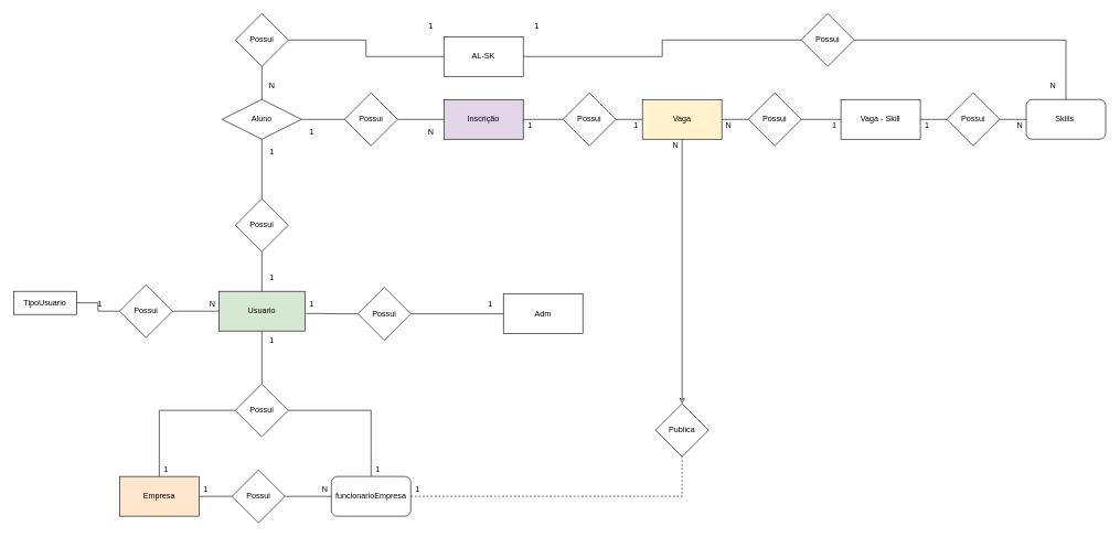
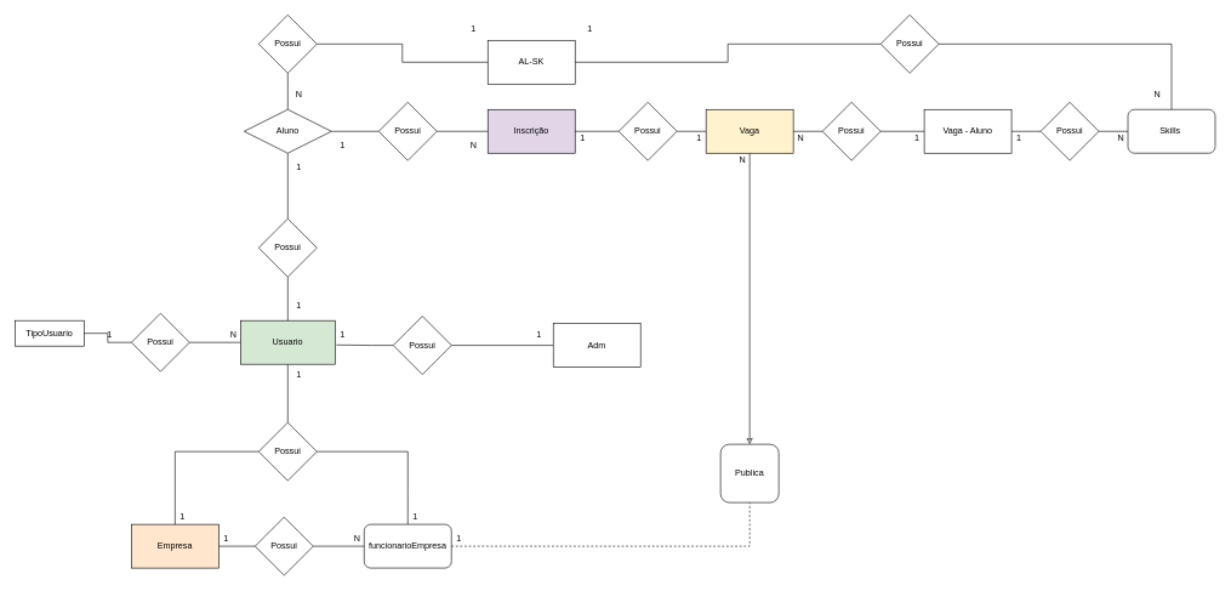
  <mxCell id="0" />
  <mxCell id="1" parent="0" />
  <mxCell id="2" style="edgeStyle=orthogonalEdgeStyle;rounded=0;orthogonalLoop=1;jettySize=auto;html=1;endArrow=classic;endFill=0;" parent="1" source="4" target="18" edge="1"><mxGeometry relative="1" as="geometry" /></mxCell>
  <mxCell id="3" style="edgeStyle=orthogonalEdgeStyle;rounded=0;orthogonalLoop=1;jettySize=auto;html=1;endArrow=none;endFill=0;" parent="1" source="4" target="28" edge="1"><mxGeometry relative="1" as="geometry" /></mxCell>
  <mxCell id="4" value="Vaga" style="rounded=0;whiteSpace=wrap;html=1;fillColor=#fff2cc;" parent="1" vertex="1"><mxGeometry x="970" width="120" height="60" as="geometry" y="150" /></mxCell>
  <mxCell id="5" value="" style="edgeStyle=orthogonalEdgeStyle;rounded=0;orthogonalLoop=1;jettySize=auto;html=1;endArrow=none;endFill=0;" parent="1" source="7" target="32" edge="1"><mxGeometry relative="1" as="geometry" /></mxCell>
  <mxCell id="6" style="edgeStyle=orthogonalEdgeStyle;rounded=0;orthogonalLoop=1;jettySize=auto;html=1;entryX=0.5;entryY=0;entryDx=0;entryDy=0;endArrow=none;endFill=0;" parent="1" source="7" target="26" edge="1"><mxGeometry relative="1" as="geometry" /></mxCell>
  <mxCell id="7" value="Usuario" style="rounded=0;whiteSpace=wrap;html=1;fillColor=#d5e8d4;" parent="1" vertex="1"><mxGeometry x="330" y="440" width="130" height="60" as="geometry" /></mxCell>
  <mxCell id="8" style="edgeStyle=orthogonalEdgeStyle;rounded=0;orthogonalLoop=1;jettySize=auto;html=1;endArrow=none;endFill=0;" parent="1" source="9" target="17" edge="1"><mxGeometry relative="1" as="geometry" /></mxCell>
  <mxCell id="9" value="Empresa" style="rounded=0;whiteSpace=wrap;html=1;fillColor=#ffe6cc;" parent="1" vertex="1"><mxGeometry x="180" y="720" width="120" height="60" as="geometry" /></mxCell>
  <mxCell id="10" value="" style="edgeStyle=orthogonalEdgeStyle;rounded=0;orthogonalLoop=1;jettySize=auto;html=1;endArrow=none;endFill=0;" parent="1" source="12" target="36" edge="1"><mxGeometry relative="1" as="geometry" /></mxCell>
  <mxCell id="11" style="edgeStyle=orthogonalEdgeStyle;rounded=0;orthogonalLoop=1;jettySize=auto;html=1;entryX=0.5;entryY=1;entryDx=0;entryDy=0;endArrow=none;endFill=0;" parent="1" source="12" target="61" edge="1"><mxGeometry relative="1" as="geometry" /></mxCell>
  <mxCell id="12" value="Aluno" style="rhombus;whiteSpace=wrap;html=1;" parent="1" vertex="1"><mxGeometry x="335" width="120" height="60" as="geometry" y="150" /></mxCell>
  <mxCell id="13" style="edgeStyle=orthogonalEdgeStyle;rounded=0;orthogonalLoop=1;jettySize=auto;html=1;endArrow=none;endFill=0;dashed=1;" parent="1" source="15" target="18" edge="1"><mxGeometry relative="1" as="geometry" /></mxCell>
  <mxCell id="14" style="edgeStyle=orthogonalEdgeStyle;rounded=0;orthogonalLoop=1;jettySize=auto;html=1;endArrow=none;endFill=0;" parent="1" source="15" edge="1"><mxGeometry relative="1" as="geometry"><mxPoint x="560" y="620" as="targetPoint" /></mxGeometry></mxCell>
  <mxCell id="15" value="funcionarioEmpresa" style="whiteSpace=wrap;html=1;rounded=1;" parent="1" vertex="1"><mxGeometry x="500" y="720" width="120" height="60" as="geometry" /></mxCell>
  <mxCell id="16" style="edgeStyle=orthogonalEdgeStyle;rounded=0;orthogonalLoop=1;jettySize=auto;html=1;endArrow=none;endFill=0;" parent="1" source="17" target="15" edge="1"><mxGeometry relative="1" as="geometry" /></mxCell>
  <mxCell id="17" value="Possui" style="rhombus;whiteSpace=wrap;html=1;" parent="1" vertex="1"><mxGeometry x="350" y="710" width="80" height="80" as="geometry" /></mxCell>
- <mxCell id="18" value="Publica" style="rhombus;whiteSpace=wrap;html=1;" parent="1" vertex="1"><mxGeometry x="990" y="610" width="80" height="80" as="geometry" /></mxCell>
+ <mxCell id="18" value="Publica" style="whiteSpace=wrap;html=1;rounded=1;" parent="1" vertex="1"><mxGeometry x="990" y="610" width="80" height="80" as="geometry" /></mxCell>
  <mxCell id="19" style="edgeStyle=orthogonalEdgeStyle;rounded=0;orthogonalLoop=1;jettySize=auto;html=1;entryX=1;entryY=0.5;entryDx=0;entryDy=0;endArrow=none;endFill=0;" parent="1" source="20" target="30" edge="1"><mxGeometry relative="1" as="geometry" /></mxCell>
  <mxCell id="20" value="Inscrição" style="rounded=0;whiteSpace=wrap;html=1;fillColor=#e1d5e7;" parent="1" vertex="1"><mxGeometry x="670" width="120" height="60" as="geometry" y="150" /></mxCell>
  <mxCell id="21" value="TipoUsuario" style="rounded=0;whiteSpace=wrap;html=1;" parent="1" vertex="1"><mxGeometry x="20" y="440" width="95" height="35" as="geometry" /></mxCell>
  <mxCell id="22" value="" style="edgeStyle=orthogonalEdgeStyle;rounded=0;orthogonalLoop=1;jettySize=auto;html=1;endArrow=none;endFill=0;" parent="1" source="23" target="34" edge="1"><mxGeometry relative="1" as="geometry" /></mxCell>
  <mxCell id="23" value="Adm" style="rounded=0;whiteSpace=wrap;html=1;" parent="1" vertex="1"><mxGeometry x="760" y="444" width="120" height="60" as="geometry" /></mxCell>
  <mxCell id="24" value="" style="edgeStyle=orthogonalEdgeStyle;rounded=0;orthogonalLoop=1;jettySize=auto;html=1;endArrow=none;endFill=0;" parent="1" source="26" target="9" edge="1"><mxGeometry relative="1" as="geometry" /></mxCell>
  <mxCell id="25" style="edgeStyle=orthogonalEdgeStyle;rounded=0;orthogonalLoop=1;jettySize=auto;html=1;endArrow=none;endFill=0;" parent="1" source="26" edge="1"><mxGeometry relative="1" as="geometry"><mxPoint x="560" y="620" as="targetPoint" /></mxGeometry></mxCell>
  <mxCell id="26" value="Possui" style="rhombus;whiteSpace=wrap;html=1;" parent="1" vertex="1"><mxGeometry x="355" y="580" width="80" height="80" as="geometry" /></mxCell>
  <mxCell id="27" style="edgeStyle=orthogonalEdgeStyle;rounded=0;orthogonalLoop=1;jettySize=auto;html=1;entryX=1;entryY=0.5;entryDx=0;entryDy=0;endArrow=none;endFill=0;" parent="1" source="28" target="20" edge="1"><mxGeometry relative="1" as="geometry" /></mxCell>
  <mxCell id="28" value="Possui" style="rhombus;whiteSpace=wrap;html=1;" parent="1" vertex="1"><mxGeometry x="850" y="140" width="80" height="80" as="geometry" /></mxCell>
  <mxCell id="29" style="edgeStyle=orthogonalEdgeStyle;rounded=0;orthogonalLoop=1;jettySize=auto;html=1;entryX=1;entryY=0.5;entryDx=0;entryDy=0;endArrow=none;endFill=0;" parent="1" source="30" target="12" edge="1"><mxGeometry relative="1" as="geometry" /></mxCell>
  <mxCell id="30" value="Possui" style="rhombus;whiteSpace=wrap;html=1;" parent="1" vertex="1"><mxGeometry x="520" y="140" width="80" height="80" as="geometry" /></mxCell>
  <mxCell id="31" value="" style="edgeStyle=orthogonalEdgeStyle;rounded=0;orthogonalLoop=1;jettySize=auto;html=1;endArrow=none;endFill=0;" parent="1" source="32" target="21" edge="1"><mxGeometry relative="1" as="geometry" /></mxCell>
  <mxCell id="32" value="Possui" style="rhombus;whiteSpace=wrap;html=1;" parent="1" vertex="1"><mxGeometry x="180" y="430" width="80" height="80" as="geometry" /></mxCell>
  <mxCell id="33" style="edgeStyle=orthogonalEdgeStyle;rounded=0;orthogonalLoop=1;jettySize=auto;html=1;entryX=0.088;entryY=1.173;entryDx=0;entryDy=0;entryPerimeter=0;endArrow=none;endFill=0;" parent="1" source="34" target="41" edge="1"><mxGeometry relative="1" as="geometry" /></mxCell>
  <mxCell id="34" value="Possui" style="rhombus;whiteSpace=wrap;html=1;" parent="1" vertex="1"><mxGeometry x="540" y="434" width="80" height="80" as="geometry" /></mxCell>
  <mxCell id="35" style="edgeStyle=orthogonalEdgeStyle;rounded=0;orthogonalLoop=1;jettySize=auto;html=1;entryX=0.5;entryY=0;entryDx=0;entryDy=0;endArrow=none;endFill=0;" parent="1" source="36" target="7" edge="1"><mxGeometry relative="1" as="geometry" /></mxCell>
  <mxCell id="36" value="Possui" style="rhombus;whiteSpace=wrap;html=1;" parent="1" vertex="1"><mxGeometry x="355" y="300" width="80" height="80" as="geometry" /></mxCell>
  <mxCell id="37" value="1" style="text;html=1;align=center;verticalAlign=middle;resizable=0;points=[];autosize=1;" parent="1" vertex="1"><mxGeometry x="400" y="504" width="20" height="20" as="geometry" /></mxCell>
  <mxCell id="38" value="1" style="text;html=1;align=center;verticalAlign=middle;resizable=0;points=[];autosize=1;" parent="1" vertex="1"><mxGeometry x="240" y="700" width="20" height="20" as="geometry" /></mxCell>
  <mxCell id="39" value="1" style="text;html=1;align=center;verticalAlign=middle;resizable=0;points=[];autosize=1;" parent="1" vertex="1"><mxGeometry x="140" y="450" width="20" height="20" as="geometry" /></mxCell>
  <mxCell id="40" value="N" style="text;html=1;align=center;verticalAlign=middle;resizable=0;points=[];autosize=1;" parent="1" vertex="1"><mxGeometry x="310" y="450" width="20" height="20" as="geometry" /></mxCell>
  <mxCell id="41" value="1" style="text;html=1;align=center;verticalAlign=middle;resizable=0;points=[];autosize=1;" parent="1" vertex="1"><mxGeometry x="460" y="450" width="20" height="20" as="geometry" /></mxCell>
  <mxCell id="42" value="1" style="text;html=1;align=center;verticalAlign=middle;resizable=0;points=[];autosize=1;" parent="1" vertex="1"><mxGeometry x="730" y="449" width="20" height="20" as="geometry" /></mxCell>
  <mxCell id="43" value="1" style="text;html=1;align=center;verticalAlign=middle;resizable=0;points=[];autosize=1;" parent="1" vertex="1"><mxGeometry x="400" y="410" width="20" height="20" as="geometry" /></mxCell>
  <mxCell id="44" value="1" style="text;html=1;align=center;verticalAlign=middle;resizable=0;points=[];autosize=1;" parent="1" vertex="1"><mxGeometry x="460" y="190" width="20" height="20" as="geometry" /></mxCell>
  <mxCell id="45" value="N" style="text;html=1;align=center;verticalAlign=middle;resizable=0;points=[];autosize=1;" parent="1" vertex="1"><mxGeometry x="640" y="190" width="20" height="20" as="geometry" /></mxCell>
  <mxCell id="46" value="1" style="text;html=1;align=center;verticalAlign=middle;resizable=0;points=[];autosize=1;" parent="1" vertex="1"><mxGeometry x="790" y="180" width="20" height="20" as="geometry" /></mxCell>
  <mxCell id="47" value="1" style="text;html=1;align=center;verticalAlign=middle;resizable=0;points=[];autosize=1;" parent="1" vertex="1"><mxGeometry x="950" y="180" width="20" height="20" as="geometry" /></mxCell>
  <mxCell id="48" value="N" style="text;html=1;align=center;verticalAlign=middle;resizable=0;points=[];autosize=1;" parent="1" vertex="1"><mxGeometry x="1010" y="210" width="20" height="20" as="geometry" /></mxCell>
  <mxCell id="49" value="1" style="text;html=1;align=center;verticalAlign=middle;resizable=0;points=[];autosize=1;" parent="1" vertex="1"><mxGeometry x="620" y="730" width="20" height="20" as="geometry" /></mxCell>
  <mxCell id="50" value="1" style="text;html=1;align=center;verticalAlign=middle;resizable=0;points=[];autosize=1;" parent="1" vertex="1"><mxGeometry x="300" y="730" width="20" height="20" as="geometry" /></mxCell>
  <mxCell id="51" value="N" style="text;html=1;align=center;verticalAlign=middle;resizable=0;points=[];autosize=1;" parent="1" vertex="1"><mxGeometry x="480" y="730" width="20" height="20" as="geometry" /></mxCell>
  <mxCell id="52" value="Skills&amp;nbsp;" style="whiteSpace=wrap;html=1;rounded=1;" parent="1" vertex="1"><mxGeometry x="1550" width="120" height="60" as="geometry" y="150" /></mxCell>
  <mxCell id="53" style="edgeStyle=orthogonalEdgeStyle;rounded=0;orthogonalLoop=1;jettySize=auto;html=1;entryX=0;entryY=0.5;entryDx=0;entryDy=0;endArrow=none;endFill=0;" edge="1" parent="1" source="54" target="70"><mxGeometry relative="1" as="geometry" /></mxCell>
  <mxCell id="54" value="Possui" style="rhombus;whiteSpace=wrap;html=1;" parent="1" vertex="1"><mxGeometry x="1130" y="140" width="80" height="80" as="geometry" /></mxCell>
  <mxCell id="55" style="edgeStyle=orthogonalEdgeStyle;rounded=0;orthogonalLoop=1;jettySize=auto;html=1;exitX=1;exitY=0.5;exitDx=0;exitDy=0;entryX=0;entryY=0.5;entryDx=0;entryDy=0;endArrow=none;endFill=0;" parent="1" source="4" target="54" edge="1"><mxGeometry relative="1" as="geometry"><mxPoint x="1090" y="180" as="sourcePoint" /><mxPoint x="1260" y="180" as="targetPoint" /></mxGeometry></mxCell>
  <mxCell id="56" value="N" style="text;html=1;align=center;verticalAlign=middle;resizable=0;points=[];autosize=1;" parent="1" vertex="1"><mxGeometry x="1090" y="180" width="20" height="20" as="geometry" /></mxCell>
  <mxCell id="57" value="N" style="text;html=1;align=center;verticalAlign=middle;resizable=0;points=[];autosize=1;" parent="1" vertex="1"><mxGeometry x="1530" y="180" width="20" height="20" as="geometry" /></mxCell>
  <mxCell id="58" value="N" style="text;html=1;align=center;verticalAlign=middle;resizable=0;points=[];autosize=1;" parent="1" vertex="1"><mxGeometry x="400" y="120" width="20" height="20" as="geometry" /></mxCell>
  <mxCell id="59" value="1" style="text;html=1;align=center;verticalAlign=middle;resizable=0;points=[];autosize=1;" parent="1" vertex="1"><mxGeometry x="560" y="700" width="20" height="20" as="geometry" /></mxCell>
  <mxCell id="60" style="edgeStyle=orthogonalEdgeStyle;rounded=0;orthogonalLoop=1;jettySize=auto;html=1;entryX=0;entryY=0.5;entryDx=0;entryDy=0;endArrow=none;endFill=0;" parent="1" source="61" target="65" edge="1"><mxGeometry relative="1" as="geometry" /></mxCell>
  <mxCell id="61" value="Possui" style="rhombus;whiteSpace=wrap;html=1;" parent="1" vertex="1"><mxGeometry x="355" y="20" width="80" height="80" as="geometry" /></mxCell>
  <mxCell id="62" value="N" style="text;html=1;align=center;verticalAlign=middle;resizable=0;points=[];autosize=1;" parent="1" vertex="1"><mxGeometry x="1580" y="120" width="20" height="20" as="geometry" /></mxCell>
  <mxCell id="63" value="1" style="text;html=1;align=center;verticalAlign=middle;resizable=0;points=[];autosize=1;" parent="1" vertex="1"><mxGeometry x="400" y="220" width="20" height="20" as="geometry" /></mxCell>
  <mxCell id="64" style="edgeStyle=orthogonalEdgeStyle;rounded=0;orthogonalLoop=1;jettySize=auto;html=1;entryX=0;entryY=0.5;entryDx=0;entryDy=0;endArrow=none;endFill=0;" parent="1" source="65" target="67" edge="1"><mxGeometry relative="1" as="geometry" /></mxCell>
  <mxCell id="65" value="AL-SK" style="rounded=0;whiteSpace=wrap;html=1;" parent="1" vertex="1"><mxGeometry x="670" y="55" width="120" height="60" as="geometry" /></mxCell>
  <mxCell id="66" style="edgeStyle=orthogonalEdgeStyle;rounded=0;orthogonalLoop=1;jettySize=auto;html=1;endArrow=none;endFill=0;entryX=0.5;entryY=0;entryDx=0;entryDy=0;" parent="1" source="67" edge="1" target="52"><mxGeometry relative="1" as="geometry"><mxPoint x="1320" y="60" as="targetPoint" /></mxGeometry></mxCell>
  <mxCell id="67" value="Possui" style="rhombus;whiteSpace=wrap;html=1;" parent="1" vertex="1"><mxGeometry x="1210" y="20" width="80" height="80" as="geometry" /></mxCell>
  <mxCell id="68" value="1" style="text;html=1;align=center;verticalAlign=middle;resizable=0;points=[];autosize=1;" parent="1" vertex="1"><mxGeometry x="640" y="30" width="20" height="20" as="geometry" /></mxCell>
  <mxCell id="69" value="1" style="text;html=1;align=center;verticalAlign=middle;resizable=0;points=[];autosize=1;" parent="1" vertex="1"><mxGeometry x="800" y="30" width="20" height="20" as="geometry" /></mxCell>
- <mxCell id="70" value="Vaga - Skill" style="rounded=0;whiteSpace=wrap;html=1;" vertex="1" parent="1"><mxGeometry x="1270" width="120" height="60" as="geometry" y="150" /></mxCell>
+ <mxCell id="70" value="Vaga - Aluno" style="rounded=0;whiteSpace=wrap;html=1;" vertex="1" parent="1"><mxGeometry x="1270" width="120" height="60" as="geometry" y="150" /></mxCell>
  <mxCell id="71" style="edgeStyle=orthogonalEdgeStyle;rounded=0;orthogonalLoop=1;jettySize=auto;html=1;entryX=1;entryY=0.5;entryDx=0;entryDy=0;endArrow=none;endFill=0;" edge="1" parent="1" source="73" target="70"><mxGeometry relative="1" as="geometry" /></mxCell>
  <mxCell id="72" style="edgeStyle=orthogonalEdgeStyle;rounded=0;orthogonalLoop=1;jettySize=auto;html=1;exitX=1;exitY=0.5;exitDx=0;exitDy=0;entryX=0;entryY=0.5;entryDx=0;entryDy=0;endArrow=none;endFill=0;" edge="1" parent="1" source="73" target="52"><mxGeometry relative="1" as="geometry" /></mxCell>
  <mxCell id="73" value="Possui" style="rhombus;whiteSpace=wrap;html=1;" vertex="1" parent="1"><mxGeometry x="1430" y="140" width="80" height="80" as="geometry" /></mxCell>
  <mxCell id="74" value="1" style="text;html=1;align=center;verticalAlign=middle;resizable=0;points=[];autosize=1;" vertex="1" parent="1"><mxGeometry x="1390" y="180" width="20" height="20" as="geometry" /></mxCell>
  <mxCell id="75" value="1" style="text;html=1;align=center;verticalAlign=middle;resizable=0;points=[];autosize=1;" vertex="1" parent="1"><mxGeometry x="1250" y="180" width="20" height="20" as="geometry" /></mxCell>
